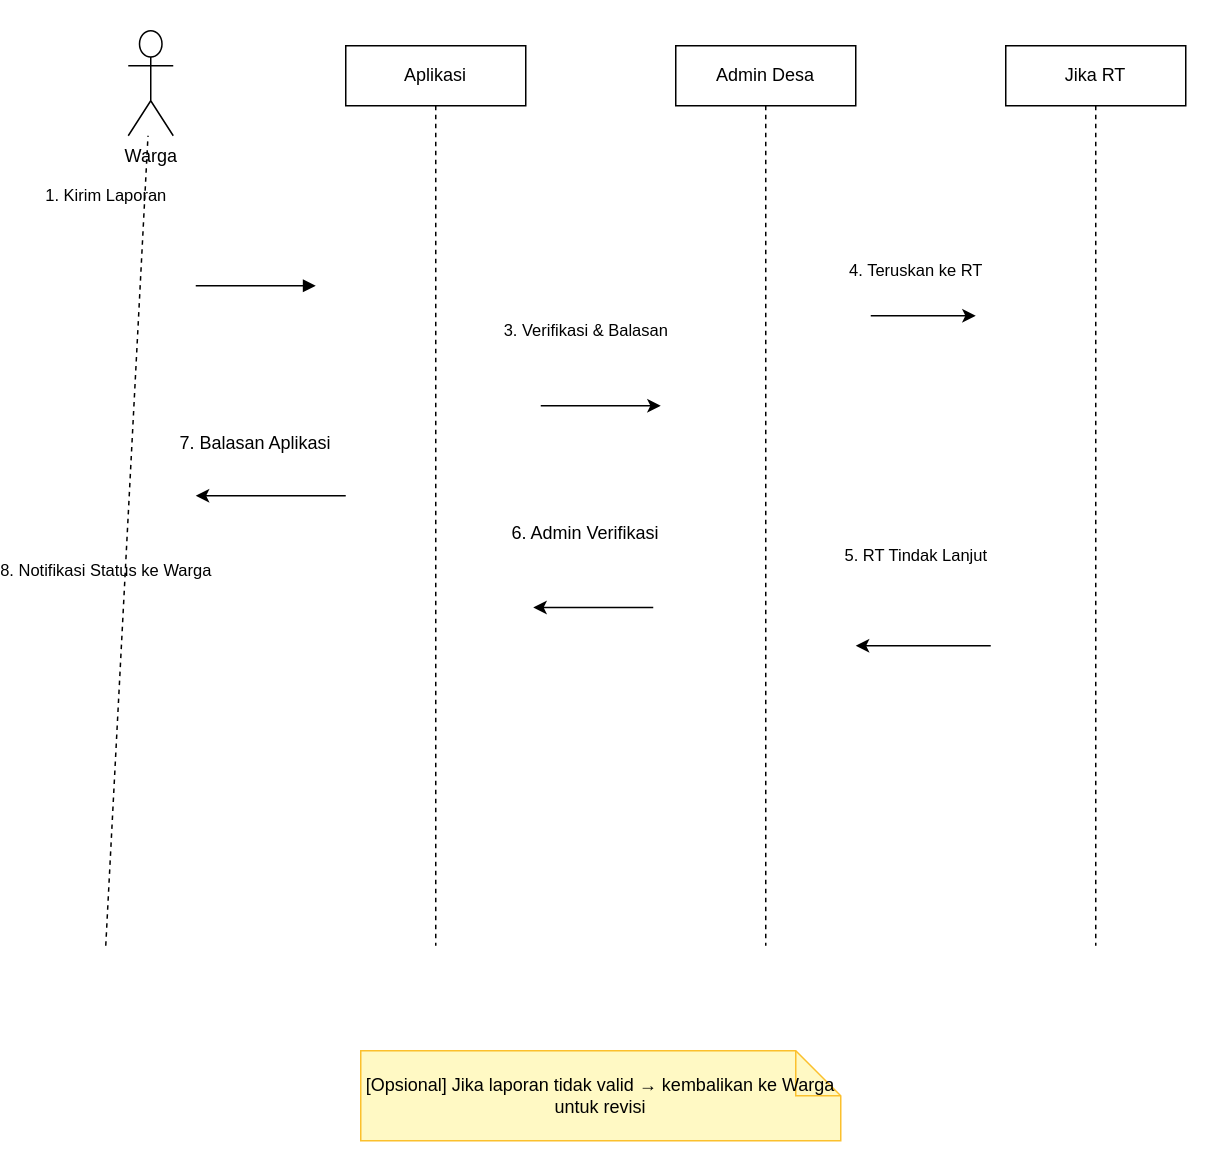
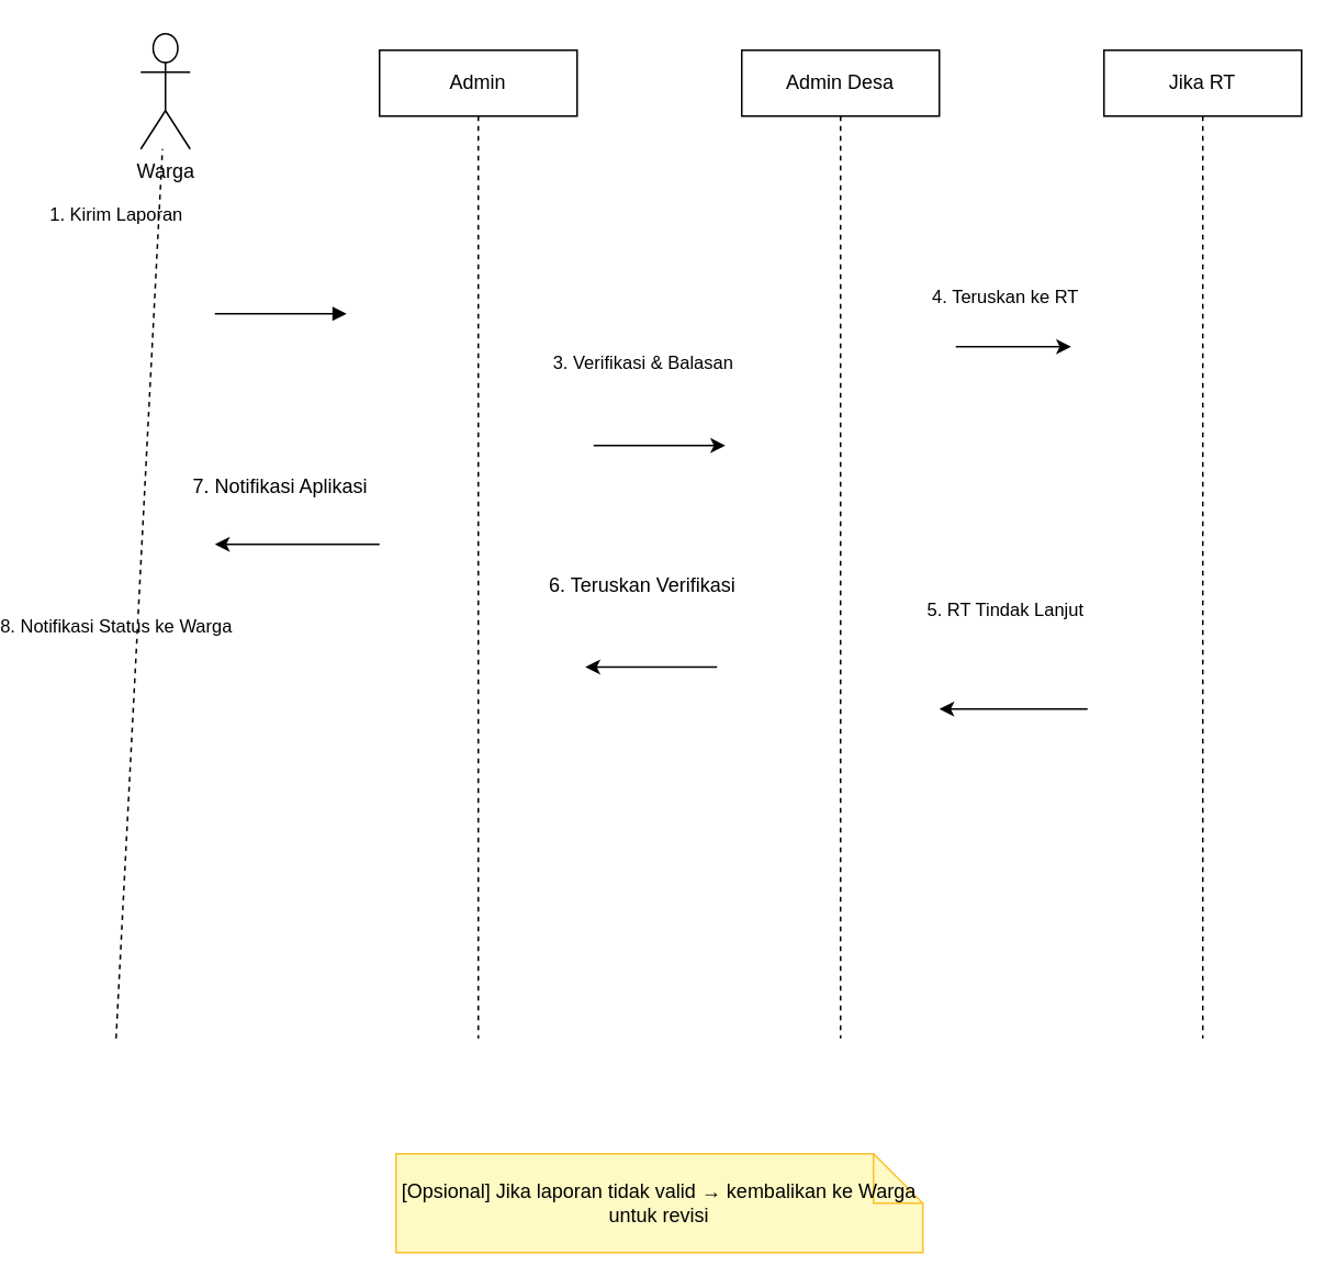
  <mxCell id="0" />
  <mxCell id="1" parent="0" />
- <mxCell id="2" value="Aplikasi" style="shape=umlLifeline;whiteSpace=wrap;" vertex="1" parent="1"><mxGeometry x="220" y="30" width="120" height="600" as="geometry" /></mxCell>
+ <mxCell id="2" value="Admin" style="shape=umlLifeline;whiteSpace=wrap;" vertex="1" parent="1"><mxGeometry x="220" y="30" width="120" height="600" as="geometry" /></mxCell>
  <mxCell id="3" value="Admin Desa" style="shape=umlLifeline;whiteSpace=wrap;" vertex="1" parent="1"><mxGeometry x="440" y="30" width="120" height="600" as="geometry" /></mxCell>
  <mxCell id="4" value="Jika RT" style="shape=umlLifeline;whiteSpace=wrap;" vertex="1" parent="1"><mxGeometry x="660" y="30" width="120" height="600" as="geometry" /></mxCell>
  <mxCell id="5" value="1. Kirim Laporan" style="endArrow=block;html=1;" edge="1" parent="1"><mxGeometry x="-1" y="85" relative="1" as="geometry"><mxPoint x="120" y="190" as="sourcePoint" /><mxPoint x="200" y="190" as="targetPoint" /><Array as="points"><mxPoint x="170" y="190" /></Array><mxPoint x="-60" y="25" as="offset" /></mxGeometry></mxCell>
  <mxCell id="6" value="3. Verifikasi &amp; Balasan" style="endArrow=block;html=1;strokeColor=none;" edge="1" parent="1"><mxGeometry x="0.52" y="-23" relative="1" as="geometry"><mxPoint x="430" y="250" as="sourcePoint" /><mxPoint x="360" y="240" as="targetPoint" /><Array as="points" /><mxPoint as="offset" /></mxGeometry></mxCell>
  <mxCell id="7" value="4. Teruskan ke RT" style="endArrow=block;html=1;strokeColor=none;" edge="1" parent="1" source="22"><mxGeometry x="0.298" y="179" relative="1" as="geometry"><mxPoint x="340" y="360" as="sourcePoint" /><mxPoint x="660" y="360" as="targetPoint" /><mxPoint as="offset" /></mxGeometry></mxCell>
  <mxCell id="8" value="5. RT Tindak Lanjut" style="endArrow=block;html=1;strokeColor=none;" edge="1" parent="1" source="17"><mxGeometry x="1" y="263" relative="1" as="geometry"><mxPoint x="660" y="410" as="sourcePoint" /><mxPoint x="340" y="410" as="targetPoint" /><mxPoint x="118" y="181" as="offset" /></mxGeometry></mxCell>
  <mxCell id="9" value="8. Notifikasi Status ke Warga" style="endArrow=block;html=1;strokeColor=none;" edge="1" parent="1" source="2"><mxGeometry x="1" y="78" relative="1" as="geometry"><mxPoint x="120" y="330" as="targetPoint" /><Array as="points" /><mxPoint x="-60" y="-28" as="offset" /></mxGeometry></mxCell>
  <mxCell id="10" value="[Opsional] Jika laporan tidak valid → kembalikan ke Warga untuk revisi" style="shape=note;whiteSpace=wrap;html=1;rounded=1;fillColor=#fff9c4;strokeColor=#fbc02d;fontSize=12;" vertex="1" parent="1"><mxGeometry x="230" y="700" width="320" height="60" as="geometry" /></mxCell>
  <mxCell id="11" value="" style="endArrow=classic;html=1;rounded=0;" edge="1" parent="1"><mxGeometry width="50" height="50" relative="1" as="geometry"><mxPoint x="350" y="270" as="sourcePoint" /><mxPoint x="430" y="270" as="targetPoint" /></mxGeometry></mxCell>
  <mxCell id="12" value="" style="endArrow=classic;html=1;rounded=0;" edge="1" parent="1"><mxGeometry width="50" height="50" relative="1" as="geometry"><mxPoint x="570" y="210" as="sourcePoint" /><mxPoint x="640" y="210" as="targetPoint" /></mxGeometry></mxCell>
  <mxCell id="13" value="" style="endArrow=classic;html=1;rounded=0;" edge="1" parent="1" target="3"><mxGeometry width="50" height="50" relative="1" as="geometry"><mxPoint x="650" y="430" as="sourcePoint" /><mxPoint x="620" y="370" as="targetPoint" /><Array as="points"><mxPoint x="630" y="430" /><mxPoint x="600" y="430" /><mxPoint x="560" y="430" /></Array></mxGeometry></mxCell>
  <mxCell id="14" value="" style="endArrow=block;html=1;strokeColor=none;" edge="1" parent="1" target="22"><mxGeometry x="-1" y="-72" relative="1" as="geometry"><mxPoint x="660" y="410" as="sourcePoint" /><mxPoint x="340" y="410" as="targetPoint" /><mxPoint x="60" y="32" as="offset" /></mxGeometry></mxCell>
  <mxCell id="15" value="" style="endArrow=classic;html=1;rounded=0;" edge="1" parent="1"><mxGeometry width="50" height="50" relative="1" as="geometry"><mxPoint x="425" y="404.5" as="sourcePoint" /><mxPoint x="345" y="404.5" as="targetPoint" /><Array as="points"><mxPoint x="345" y="404.5" /></Array></mxGeometry></mxCell>
  <mxCell id="16" value="" style="endArrow=open;html=1;strokeColor=none;" edge="1" parent="1" source="22" target="17"><mxGeometry x="-1" y="321" relative="1" as="geometry"><mxPoint x="400" y="408" as="sourcePoint" /><mxPoint x="340" y="410" as="targetPoint" /><mxPoint x="310" y="-299" as="offset" /></mxGeometry></mxCell>
- <mxCell id="17" value="7. Balasan Aplikasi" style="text;strokeColor=none;align=center;fillColor=none;html=1;verticalAlign=middle;whiteSpace=wrap;rounded=0;" vertex="1" parent="1"><mxGeometry x="20" y="280" width="280" height="30" as="geometry" /></mxCell>
+ <mxCell id="17" value="7. Notifikasi Aplikasi" style="text;strokeColor=none;align=center;fillColor=none;html=1;verticalAlign=middle;whiteSpace=wrap;rounded=0;" vertex="1" parent="1"><mxGeometry x="20" y="280" width="280" height="30" as="geometry" /></mxCell>
  <mxCell id="18" value="" style="endArrow=classic;html=1;rounded=0;" edge="1" parent="1" source="2"><mxGeometry width="50" height="50" relative="1" as="geometry"><mxPoint x="200" y="480" as="sourcePoint" /><mxPoint x="120" y="330" as="targetPoint" /></mxGeometry></mxCell>
  <mxCell id="19" value="Warga" style="shape=umlActor;verticalLabelPosition=bottom;verticalAlign=top;html=1;outlineConnect=0;" vertex="1" parent="1"><mxGeometry x="75" y="20" width="30" height="70" as="geometry" /></mxCell>
  <mxCell id="20" value="" style="endArrow=none;dashed=1;html=1;rounded=0;" edge="1" parent="1" target="19"><mxGeometry width="50" height="50" relative="1" as="geometry"><mxPoint x="60" y="630" as="sourcePoint" /><mxPoint x="90" y="140" as="targetPoint" /></mxGeometry></mxCell>
  <mxCell id="21" value="" style="endArrow=block;html=1;strokeColor=none;" edge="1" parent="1" target="22"><mxGeometry x="0.625" y="180" relative="1" as="geometry"><mxPoint x="340" y="360" as="sourcePoint" /><mxPoint x="660" y="360" as="targetPoint" /><mxPoint as="offset" /></mxGeometry></mxCell>
- <mxCell id="22" value="6. Admin Verifikasi" style="text;strokeColor=none;align=center;fillColor=none;html=1;verticalAlign=middle;whiteSpace=wrap;rounded=0;" vertex="1" parent="1"><mxGeometry x="280" y="340" width="200" height="30" as="geometry" /></mxCell>
+ <mxCell id="22" value="6. Teruskan Verifikasi" style="text;strokeColor=none;align=center;fillColor=none;html=1;verticalAlign=middle;whiteSpace=wrap;rounded=0;" vertex="1" parent="1"><mxGeometry x="280" y="340" width="200" height="30" as="geometry" /></mxCell>
